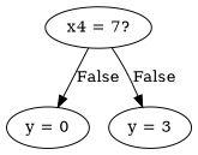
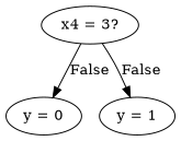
  digraph {
    n1 [label="y = 0"]
-   n2 [label="x4 = 7?"]
-   n3 [label="y = 3"]
+   n2 [label="x4 = 3?"]
+   n3 [label="y = 1"]
    n2 -> n1 [label=False]
    n2 -> n3 [label=False]
  }
